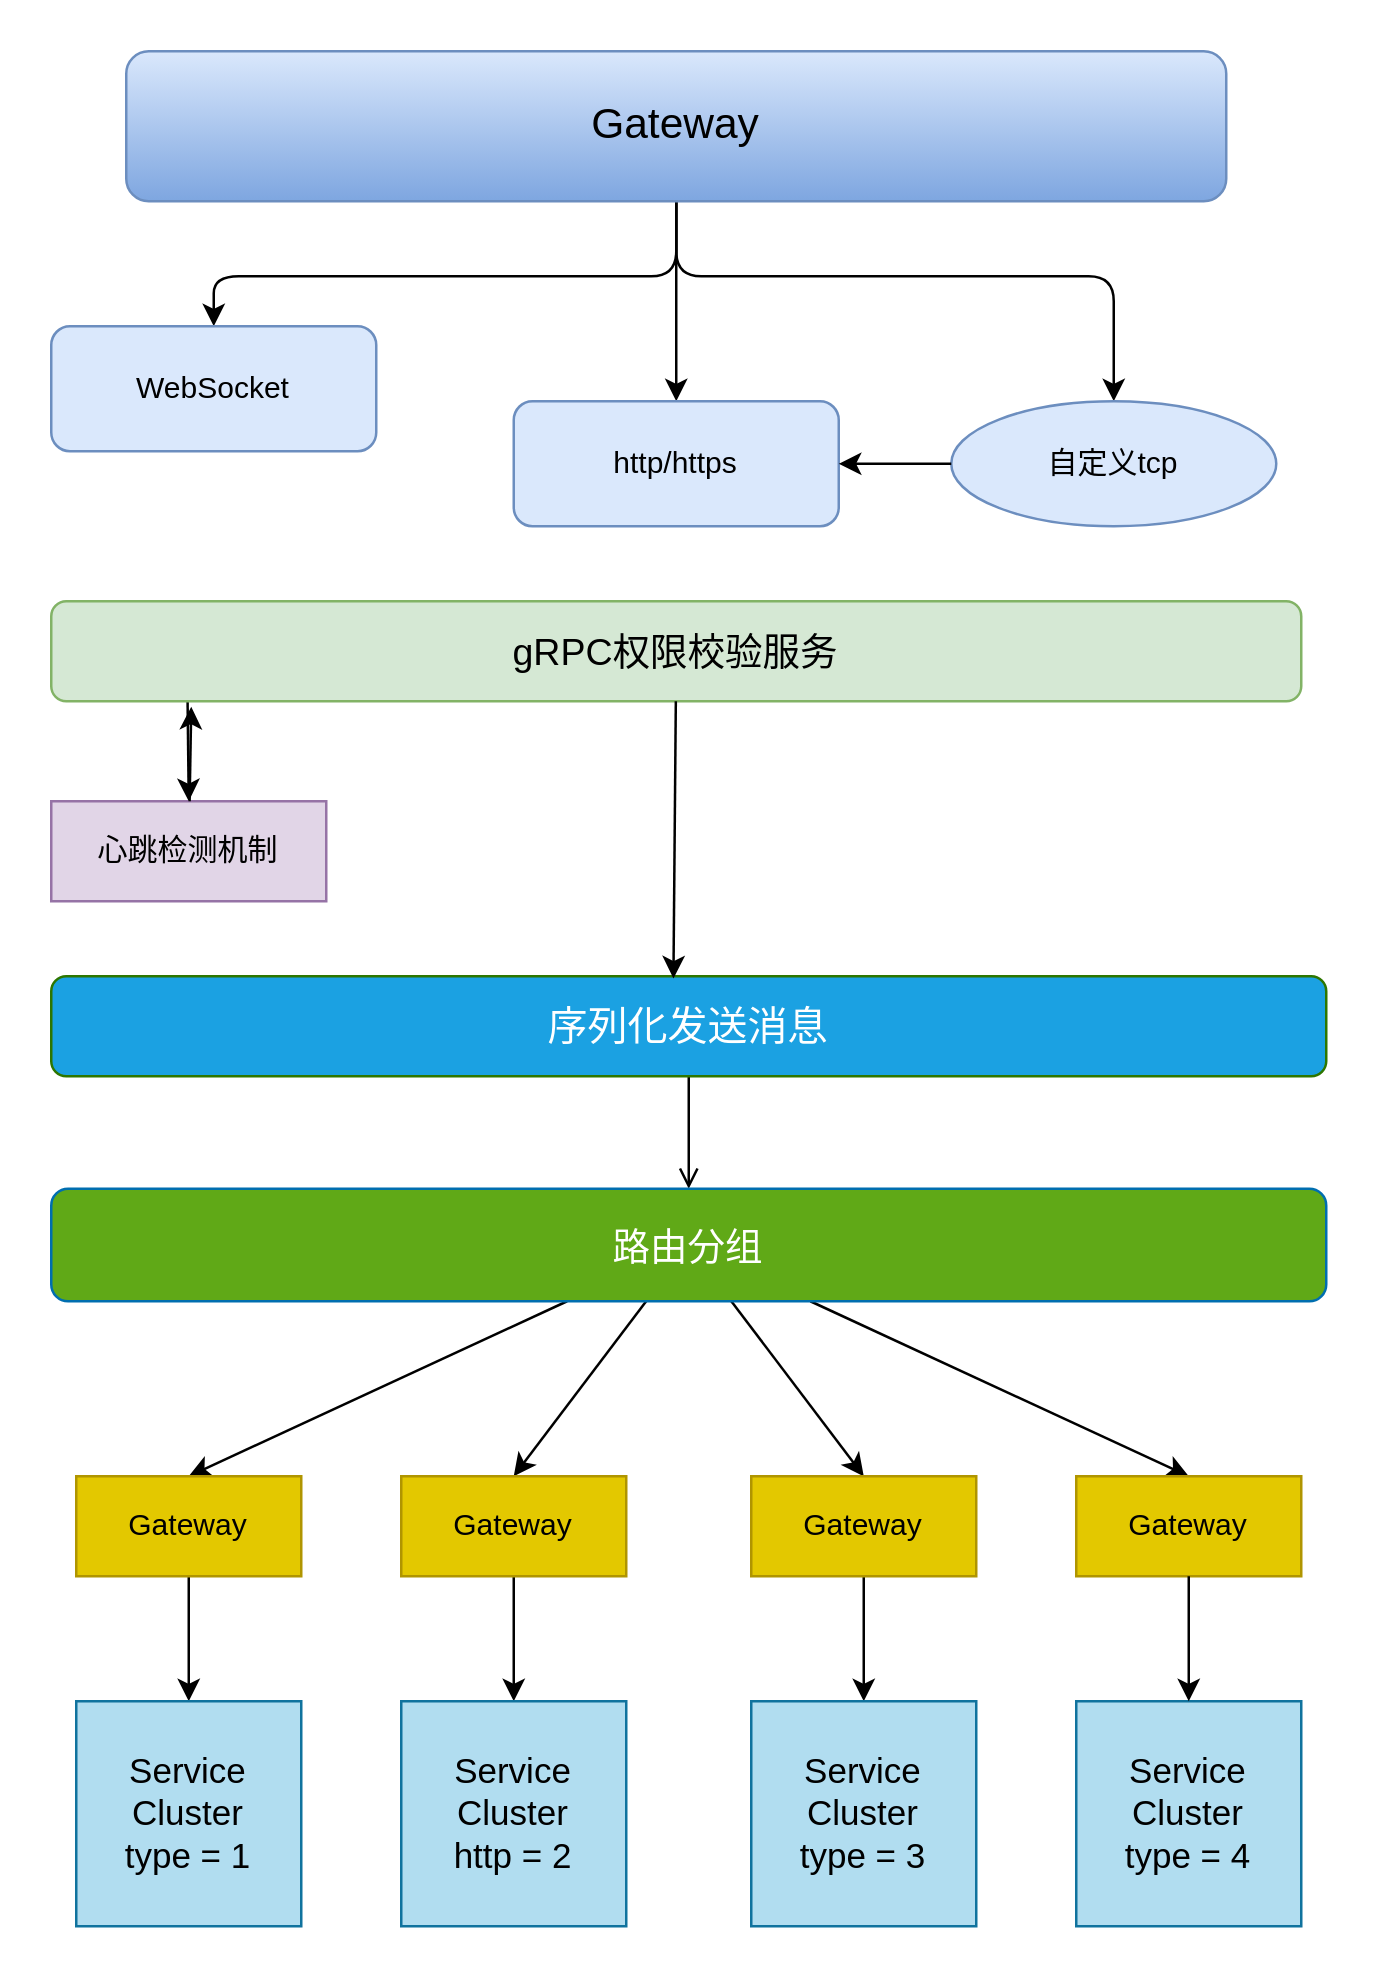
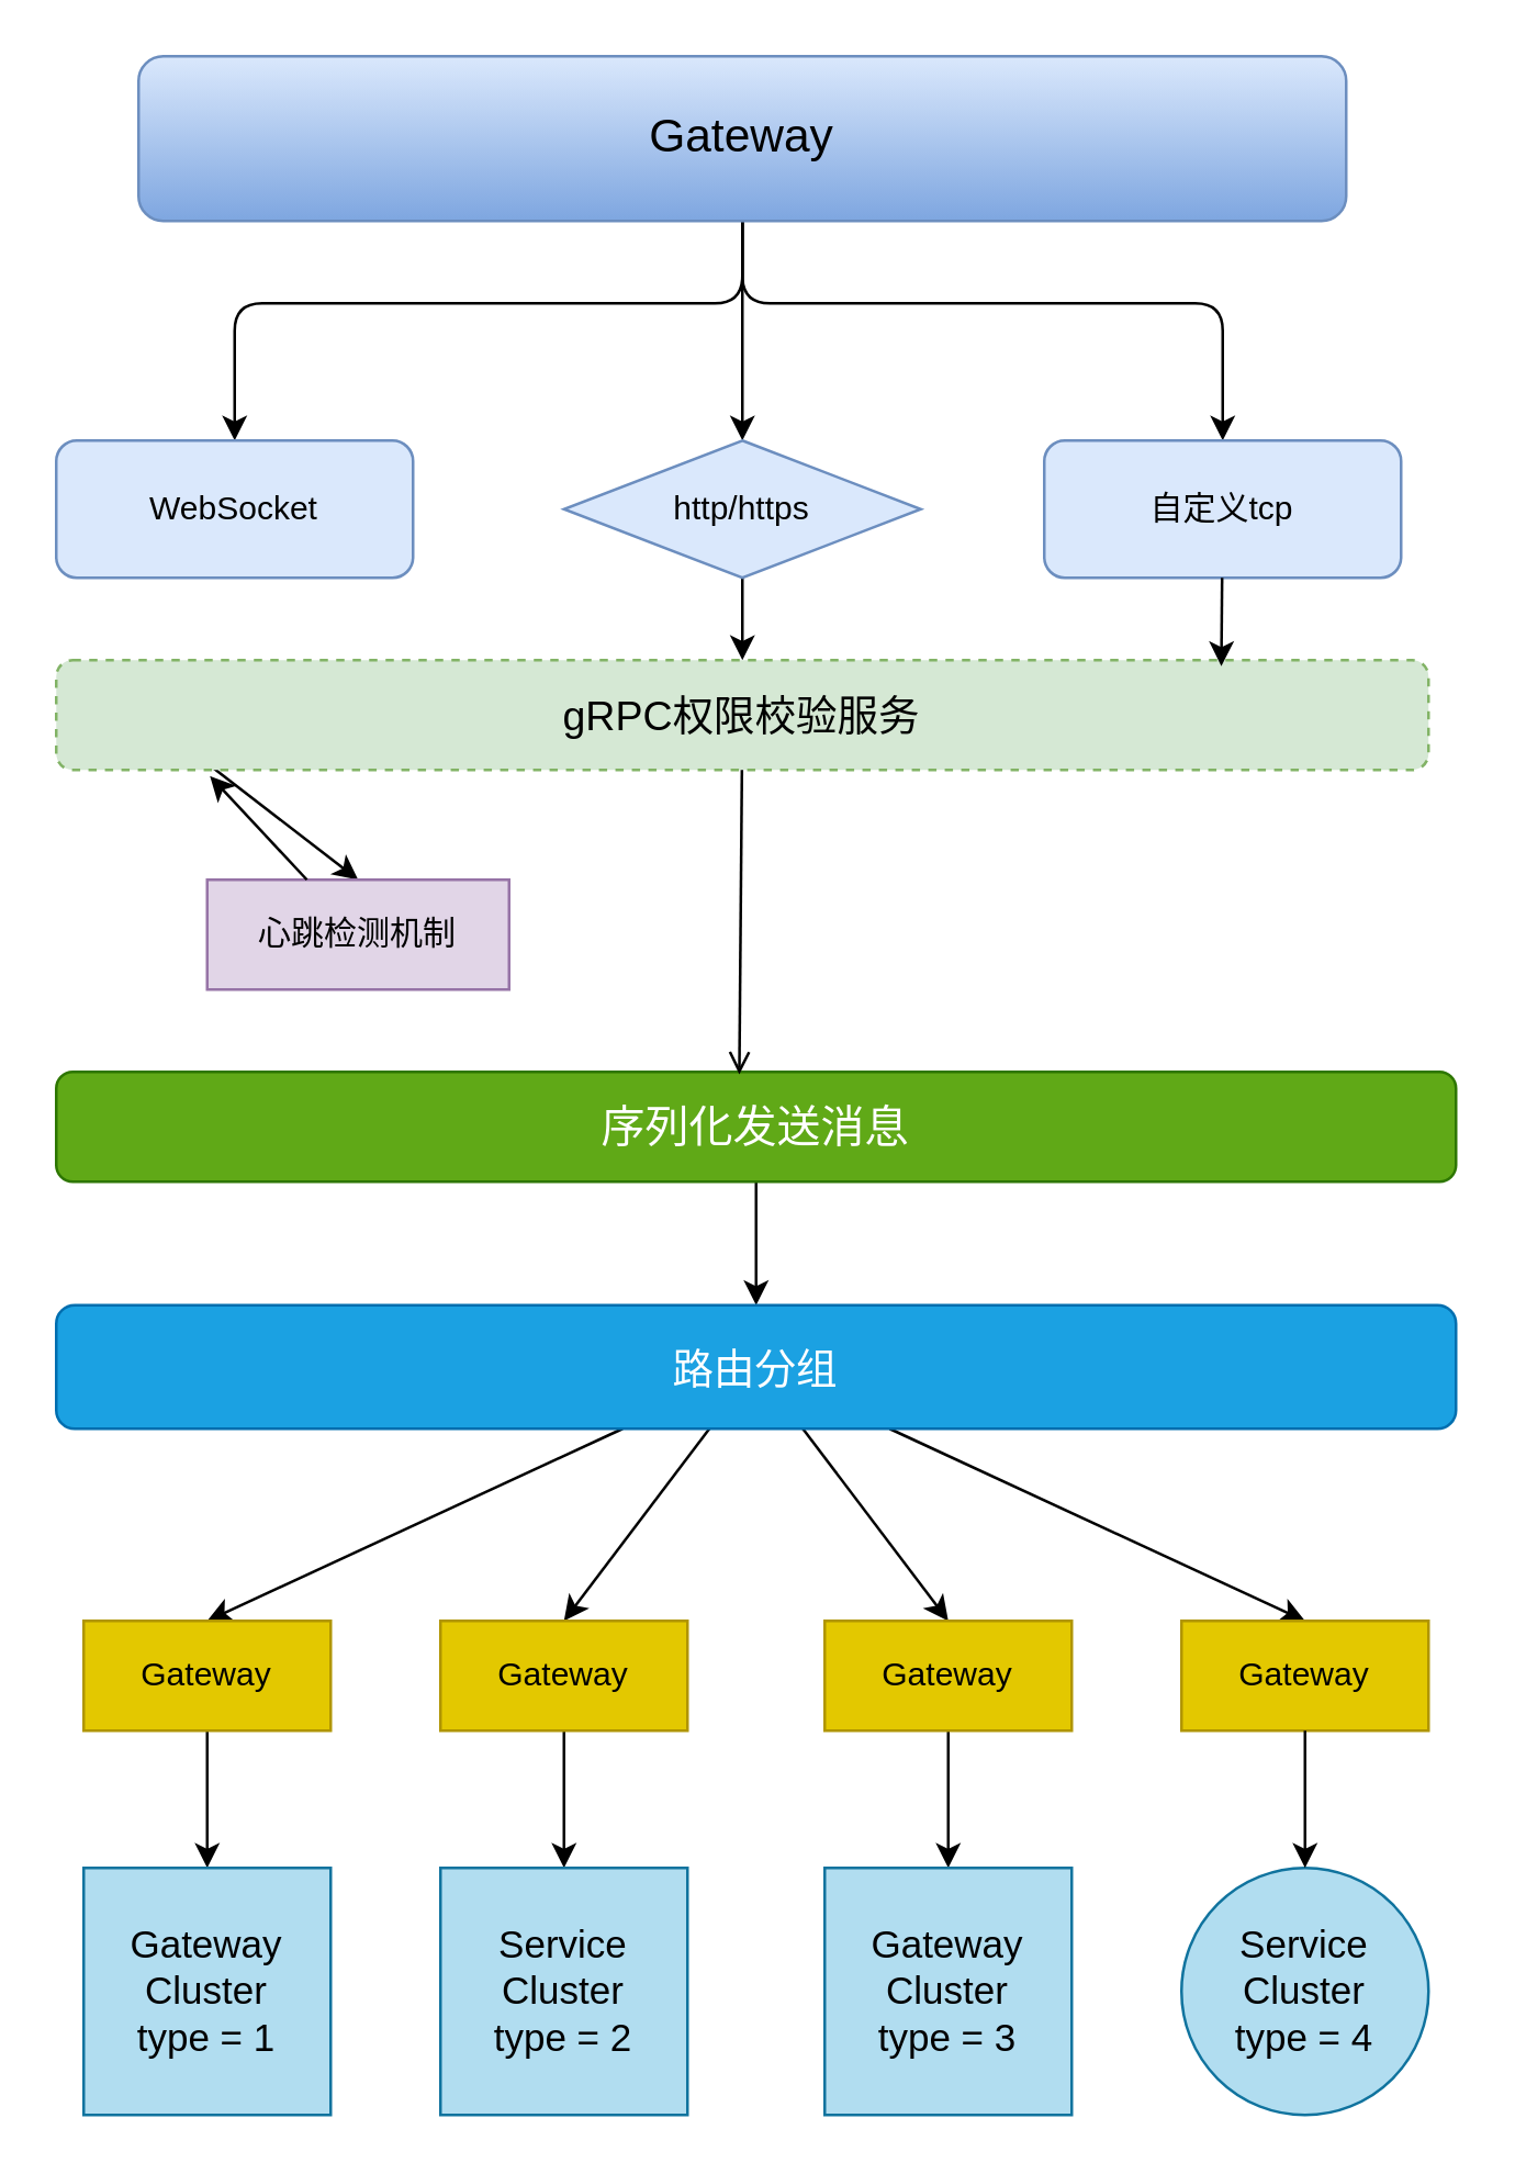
  <mxCell id="0" />
  <mxCell id="1" parent="0" />
  <mxCell id="2" style="edgeStyle=none;html=1;entryX=0.5;entryY=0;entryDx=0;entryDy=0;" edge="1" parent="1" source="5" target="6"><mxGeometry relative="1" as="geometry"><Array as="points"><mxPoint x="270" y="110" /><mxPoint x="85" y="110" /></Array></mxGeometry></mxCell>
  <mxCell id="3" style="edgeStyle=none;html=1;entryX=0.5;entryY=0;entryDx=0;entryDy=0;" edge="1" parent="1" source="5" target="8"><mxGeometry relative="1" as="geometry" /></mxCell>
  <mxCell id="4" style="edgeStyle=none;html=1;entryX=0.5;entryY=0;entryDx=0;entryDy=0;" edge="1" parent="1" source="5" target="9"><mxGeometry relative="1" as="geometry"><Array as="points"><mxPoint x="270" y="110" /><mxPoint x="445" y="110" /></Array></mxGeometry></mxCell>
  <mxCell id="5" value="&lt;font style=&quot;font-size: 17px;&quot;&gt;Gateway&lt;/font&gt;" style="rounded=1;whiteSpace=wrap;html=1;fillColor=#dae8fc;gradientColor=#7ea6e0;strokeColor=#6c8ebf;" vertex="1" parent="1"><mxGeometry x="50" y="20" width="440" height="60" as="geometry" /></mxCell>
- <mxCell id="6" value="WebSocket" style="rounded=1;whiteSpace=wrap;html=1;fillColor=#dae8fc;strokeColor=#6c8ebf;" vertex="1" parent="1"><mxGeometry x="20" y="130" width="130" height="50" as="geometry" /></mxCell>
- <mxCell id="8" value="http/https" style="rounded=1;whiteSpace=wrap;html=1;fillColor=#dae8fc;strokeColor=#6c8ebf;" vertex="1" parent="1"><mxGeometry x="205" y="160" width="130" height="50" as="geometry" /></mxCell>
- <mxCell id="9" value="自定义tcp" style="ellipse;whiteSpace=wrap;html=1;fillColor=#dae8fc;strokeColor=#6c8ebf;" vertex="1" parent="1"><mxGeometry x="380" y="160" width="130" height="50" as="geometry" /></mxCell>
+ <mxCell id="6" value="WebSocket" style="rounded=1;whiteSpace=wrap;html=1;fillColor=#dae8fc;strokeColor=#6c8ebf;" vertex="1" parent="1"><mxGeometry x="20" y="160" width="130" height="50" as="geometry" /></mxCell>
+ <mxCell id="7" style="edgeStyle=none;html=1;" edge="1" parent="1" source="8" target="11"><mxGeometry relative="1" as="geometry" /></mxCell>
+ <mxCell id="8" value="http/https" style="rhombus;whiteSpace=wrap;html=1;fillColor=#dae8fc;strokeColor=#6c8ebf;" vertex="1" parent="1"><mxGeometry x="205" y="160" width="130" height="50" as="geometry" /></mxCell>
+ <mxCell id="9" value="自定义tcp" style="rounded=1;whiteSpace=wrap;html=1;fillColor=#dae8fc;strokeColor=#6c8ebf;" vertex="1" parent="1"><mxGeometry x="380" y="160" width="130" height="50" as="geometry" /></mxCell>
  <mxCell id="10" style="edgeStyle=none;html=1;entryX=0.5;entryY=0;entryDx=0;entryDy=0;exitX=0.109;exitY=0.93;exitDx=0;exitDy=0;exitPerimeter=0;" edge="1" parent="1" source="11" target="13"><mxGeometry relative="1" as="geometry" /></mxCell>
- <mxCell id="11" value="&lt;font style=&quot;font-size: 15px;&quot;&gt;gRPC权限校验服务&lt;/font&gt;" style="rounded=1;whiteSpace=wrap;html=1;fillColor=#d5e8d4;strokeColor=#82b366;" vertex="1" parent="1"><mxGeometry x="20" y="240" width="500" height="40" as="geometry" /></mxCell>
- <mxCell id="12" style="edgeStyle=none;html=1;" edge="1" parent="1" source="9" target="8"><mxGeometry relative="1" as="geometry"><mxPoint x="443" y="238" as="targetPoint" /></mxGeometry></mxCell>
- <mxCell id="13" value="心跳检测机制" style="rounded=0;whiteSpace=wrap;html=1;fillColor=#e1d5e7;strokeColor=#9673a6;" vertex="1" parent="1"><mxGeometry x="20" y="320" width="110" height="40" as="geometry" /></mxCell>
+ <mxCell id="11" value="&lt;font style=&quot;font-size: 15px;&quot;&gt;gRPC权限校验服务&lt;/font&gt;" style="rounded=1;whiteSpace=wrap;html=1;fillColor=#d5e8d4;strokeColor=#82b366;dashed=1;" vertex="1" parent="1"><mxGeometry x="20" y="240" width="500" height="40" as="geometry" /></mxCell>
+ <mxCell id="12" style="edgeStyle=none;html=1;entryX=0.849;entryY=0.056;entryDx=0;entryDy=0;entryPerimeter=0;" edge="1" parent="1" source="9" target="11"><mxGeometry relative="1" as="geometry"><mxPoint x="443" y="238" as="targetPoint" /></mxGeometry></mxCell>
+ <mxCell id="13" value="心跳检测机制" style="rounded=0;whiteSpace=wrap;html=1;fillColor=#e1d5e7;strokeColor=#9673a6;" vertex="1" parent="1"><mxGeometry x="75" y="320" width="110" height="40" as="geometry" /></mxCell>
  <mxCell id="14" style="edgeStyle=none;html=1;entryX=0.112;entryY=1.055;entryDx=0;entryDy=0;entryPerimeter=0;" edge="1" parent="1" source="13" target="11"><mxGeometry relative="1" as="geometry" /></mxCell>
- <mxCell id="15" style="edgeStyle=none;html=1;entryX=0.5;entryY=0;entryDx=0;entryDy=0;endArrow=open;" edge="1" parent="1" source="16" target="22"><mxGeometry relative="1" as="geometry" /></mxCell>
- <mxCell id="16" value="&lt;font style=&quot;font-size: 16px;&quot;&gt;序列化发送消息&lt;/font&gt;" style="rounded=1;whiteSpace=wrap;html=1;fillColor=#1ba1e2;fontColor=#ffffff;strokeColor=#2D7600;" vertex="1" parent="1"><mxGeometry x="20" y="390" width="510" height="40" as="geometry" /></mxCell>
- <mxCell id="17" style="edgeStyle=none;html=1;entryX=0.488;entryY=0.022;entryDx=0;entryDy=0;entryPerimeter=0;" edge="1" parent="1" source="11" target="16"><mxGeometry relative="1" as="geometry"><mxPoint x="270" y="380" as="targetPoint" /></mxGeometry></mxCell>
+ <mxCell id="15" style="edgeStyle=none;html=1;entryX=0.5;entryY=0;entryDx=0;entryDy=0;" edge="1" parent="1" source="16" target="22"><mxGeometry relative="1" as="geometry" /></mxCell>
+ <mxCell id="16" value="&lt;font style=&quot;font-size: 16px;&quot;&gt;序列化发送消息&lt;/font&gt;" style="rounded=1;whiteSpace=wrap;html=1;fillColor=#60a917;fontColor=#ffffff;strokeColor=#2D7600;" vertex="1" parent="1"><mxGeometry x="20" y="390" width="510" height="40" as="geometry" /></mxCell>
+ <mxCell id="17" style="edgeStyle=none;html=1;entryX=0.488;entryY=0.022;entryDx=0;entryDy=0;entryPerimeter=0;endArrow=open;" edge="1" parent="1" source="11" target="16"><mxGeometry relative="1" as="geometry"><mxPoint x="270" y="380" as="targetPoint" /></mxGeometry></mxCell>
  <mxCell id="18" style="edgeStyle=none;html=1;entryX=0.5;entryY=0;entryDx=0;entryDy=0;" edge="1" parent="1" source="22" target="24"><mxGeometry relative="1" as="geometry" /></mxCell>
  <mxCell id="19" style="edgeStyle=none;html=1;entryX=0.5;entryY=0;entryDx=0;entryDy=0;" edge="1" parent="1" source="22" target="26"><mxGeometry relative="1" as="geometry" /></mxCell>
  <mxCell id="20" style="edgeStyle=none;html=1;entryX=0.5;entryY=0;entryDx=0;entryDy=0;" edge="1" parent="1" source="22" target="28"><mxGeometry relative="1" as="geometry" /></mxCell>
  <mxCell id="21" style="edgeStyle=none;html=1;entryX=0.5;entryY=0;entryDx=0;entryDy=0;" edge="1" parent="1" source="22" target="29"><mxGeometry relative="1" as="geometry" /></mxCell>
- <mxCell id="22" value="&lt;font style=&quot;font-size: 15px;&quot;&gt;路由分组&lt;/font&gt;" style="rounded=1;whiteSpace=wrap;html=1;fillColor=#60a917;fontColor=#ffffff;strokeColor=#006EAF;" vertex="1" parent="1"><mxGeometry x="20" y="475" width="510" height="45" as="geometry" /></mxCell>
+ <mxCell id="22" value="&lt;font style=&quot;font-size: 15px;&quot;&gt;路由分组&lt;/font&gt;" style="rounded=1;whiteSpace=wrap;html=1;fillColor=#1ba1e2;fontColor=#ffffff;strokeColor=#006EAF;" vertex="1" parent="1"><mxGeometry x="20" y="475" width="510" height="45" as="geometry" /></mxCell>
  <mxCell id="23" style="edgeStyle=none;html=1;entryX=0.5;entryY=0;entryDx=0;entryDy=0;" edge="1" parent="1" source="24" target="30"><mxGeometry relative="1" as="geometry" /></mxCell>
  <mxCell id="24" value="Gateway" style="rounded=0;whiteSpace=wrap;html=1;fillColor=#e3c800;fontColor=#000000;strokeColor=#B09500;" vertex="1" parent="1"><mxGeometry x="30" y="590" width="90" height="40" as="geometry" /></mxCell>
  <mxCell id="25" style="edgeStyle=none;html=1;" edge="1" parent="1" source="26" target="31"><mxGeometry relative="1" as="geometry" /></mxCell>
  <mxCell id="26" value="Gateway" style="rounded=0;whiteSpace=wrap;html=1;fillColor=#e3c800;fontColor=#000000;strokeColor=#B09500;" vertex="1" parent="1"><mxGeometry x="160" y="590" width="90" height="40" as="geometry" /></mxCell>
  <mxCell id="27" style="edgeStyle=none;html=1;" edge="1" parent="1" source="28" target="32"><mxGeometry relative="1" as="geometry" /></mxCell>
  <mxCell id="28" value="Gateway" style="rounded=0;whiteSpace=wrap;html=1;fillColor=#e3c800;fontColor=#000000;strokeColor=#B09500;" vertex="1" parent="1"><mxGeometry x="300" y="590" width="90" height="40" as="geometry" /></mxCell>
  <mxCell id="29" value="Gateway" style="rounded=0;whiteSpace=wrap;html=1;fillColor=#e3c800;fontColor=#000000;strokeColor=#B09500;" vertex="1" parent="1"><mxGeometry x="430" y="590" width="90" height="40" as="geometry" /></mxCell>
- <mxCell id="30" value="&lt;font style=&quot;font-size: 14px;&quot;&gt;Service&lt;/font&gt;&lt;div&gt;&lt;font style=&quot;font-size: 14px;&quot;&gt;Cluster&lt;/font&gt;&lt;/div&gt;&lt;div&gt;&lt;font style=&quot;font-size: 14px;&quot;&gt;type = 1&lt;/font&gt;&lt;/div&gt;" style="whiteSpace=wrap;html=1;aspect=fixed;fillColor=#b1ddf0;strokeColor=#10739e;" vertex="1" parent="1"><mxGeometry x="30" y="680" width="90" height="90" as="geometry" /></mxCell>
- <mxCell id="31" value="&lt;font style=&quot;font-size: 14px;&quot;&gt;Service&lt;/font&gt;&lt;div&gt;&lt;font style=&quot;font-size: 14px;&quot;&gt;Cluster&lt;/font&gt;&lt;/div&gt;&lt;div&gt;&lt;font style=&quot;font-size: 14px;&quot;&gt;http = 2&lt;/font&gt;&lt;/div&gt;" style="whiteSpace=wrap;html=1;aspect=fixed;fillColor=#b1ddf0;strokeColor=#10739e;" vertex="1" parent="1"><mxGeometry x="160" y="680" width="90" height="90" as="geometry" /></mxCell>
- <mxCell id="32" value="&lt;font style=&quot;font-size: 14px;&quot;&gt;Service&lt;/font&gt;&lt;div&gt;&lt;font style=&quot;font-size: 14px;&quot;&gt;Cluster&lt;/font&gt;&lt;/div&gt;&lt;div&gt;&lt;font style=&quot;font-size: 14px;&quot;&gt;type = 3&lt;/font&gt;&lt;/div&gt;" style="whiteSpace=wrap;html=1;aspect=fixed;fillColor=#b1ddf0;strokeColor=#10739e;" vertex="1" parent="1"><mxGeometry x="300" y="680" width="90" height="90" as="geometry" /></mxCell>
- <mxCell id="33" value="&lt;font style=&quot;font-size: 14px;&quot;&gt;Service&lt;/font&gt;&lt;div&gt;&lt;font style=&quot;font-size: 14px;&quot;&gt;Cluster&lt;/font&gt;&lt;/div&gt;&lt;div&gt;&lt;font style=&quot;font-size: 14px;&quot;&gt;type = 4&lt;/font&gt;&lt;/div&gt;" style="whiteSpace=wrap;html=1;aspect=fixed;fillColor=#b1ddf0;strokeColor=#10739e;" vertex="1" parent="1"><mxGeometry x="430" y="680" width="90" height="90" as="geometry" /></mxCell>
+ <mxCell id="30" value="&lt;font style=&quot;font-size: 14px;&quot;&gt;Gateway&lt;/font&gt;&lt;div&gt;&lt;font style=&quot;font-size: 14px;&quot;&gt;Cluster&lt;/font&gt;&lt;/div&gt;&lt;div&gt;&lt;font style=&quot;font-size: 14px;&quot;&gt;type = 1&lt;/font&gt;&lt;/div&gt;" style="whiteSpace=wrap;html=1;aspect=fixed;fillColor=#b1ddf0;strokeColor=#10739e;" vertex="1" parent="1"><mxGeometry x="30" y="680" width="90" height="90" as="geometry" /></mxCell>
+ <mxCell id="31" value="&lt;font style=&quot;font-size: 14px;&quot;&gt;Service&lt;/font&gt;&lt;div&gt;&lt;font style=&quot;font-size: 14px;&quot;&gt;Cluster&lt;/font&gt;&lt;/div&gt;&lt;div&gt;&lt;font style=&quot;font-size: 14px;&quot;&gt;type = 2&lt;/font&gt;&lt;/div&gt;" style="whiteSpace=wrap;html=1;aspect=fixed;fillColor=#b1ddf0;strokeColor=#10739e;" vertex="1" parent="1"><mxGeometry x="160" y="680" width="90" height="90" as="geometry" /></mxCell>
+ <mxCell id="32" value="&lt;font style=&quot;font-size: 14px;&quot;&gt;Gateway&lt;/font&gt;&lt;div&gt;&lt;font style=&quot;font-size: 14px;&quot;&gt;Cluster&lt;/font&gt;&lt;/div&gt;&lt;div&gt;&lt;font style=&quot;font-size: 14px;&quot;&gt;type = 3&lt;/font&gt;&lt;/div&gt;" style="whiteSpace=wrap;html=1;aspect=fixed;fillColor=#b1ddf0;strokeColor=#10739e;" vertex="1" parent="1"><mxGeometry x="300" y="680" width="90" height="90" as="geometry" /></mxCell>
+ <mxCell id="33" value="&lt;font style=&quot;font-size: 14px;&quot;&gt;Service&lt;/font&gt;&lt;div&gt;&lt;font style=&quot;font-size: 14px;&quot;&gt;Cluster&lt;/font&gt;&lt;/div&gt;&lt;div&gt;&lt;font style=&quot;font-size: 14px;&quot;&gt;type = 4&lt;/font&gt;&lt;/div&gt;" style="ellipse;whiteSpace=wrap;html=1;aspect=fixed;fillColor=#b1ddf0;strokeColor=#10739e;" vertex="1" parent="1"><mxGeometry x="430" y="680" width="90" height="90" as="geometry" /></mxCell>
  <mxCell id="34" style="edgeStyle=none;html=1;entryX=0.5;entryY=0;entryDx=0;entryDy=0;" edge="1" parent="1" source="29" target="33"><mxGeometry relative="1" as="geometry" /></mxCell>
